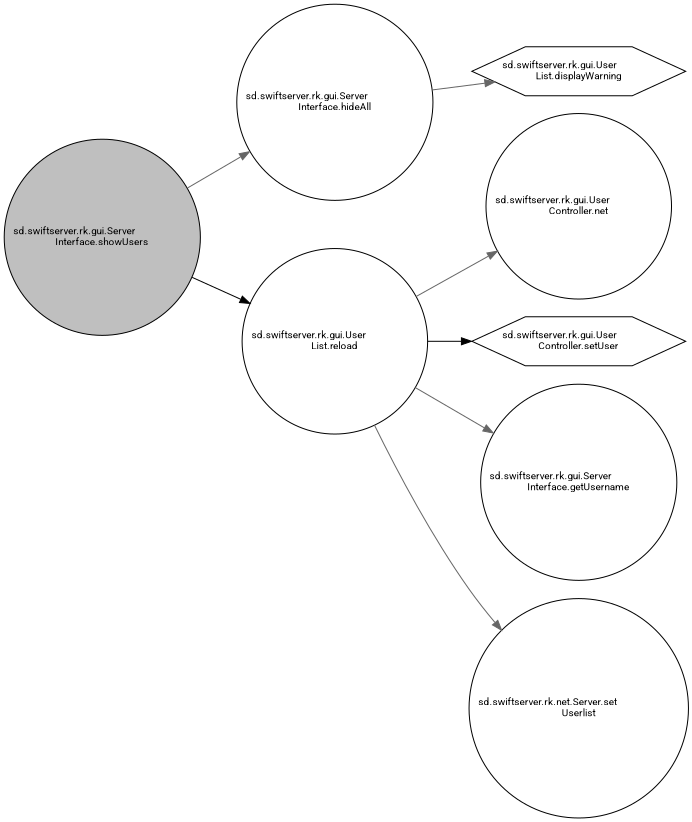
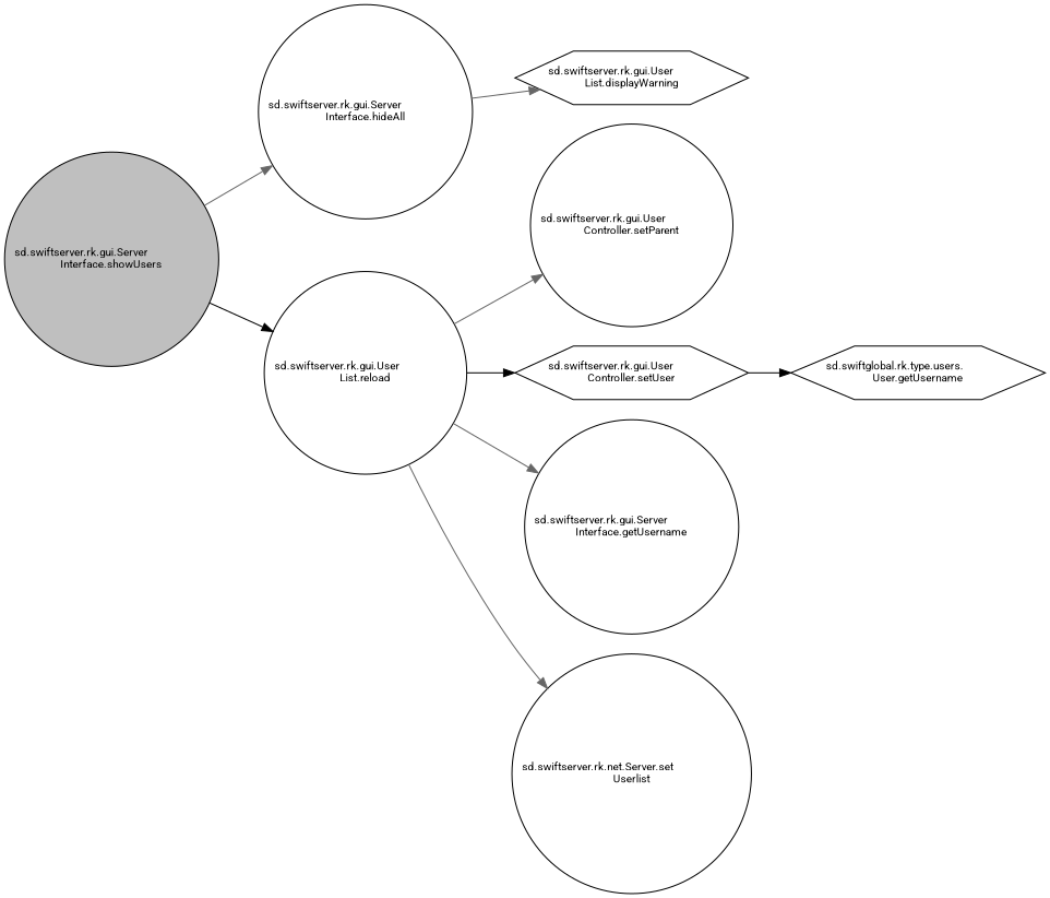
  digraph {
    fontname=Roboto
    rankdir=LR
    node [color=black fillcolor=white fontname=Roboto fontsize=10 shape=circle style=filled]
    edge [color=gray40 fontname=Roboto fontsize=10 labelfontname=Helvetica labelfontsize=10 style=solid]
    n1 [fillcolor=grey75 fontcolor=black height=0.2 label="sd.swiftserver.rk.gui.Server\lInterface.showUsers" width=0.4]
    n2 [height=0.2 label="sd.swiftserver.rk.gui.Server\lInterface.hideAll" width=0.4]
    n3 [height=0.2 label="sd.swiftserver.rk.gui.User\lList.reload" width=0.4]
    n4 [height=0.2 label="sd.swiftserver.rk.gui.User\lList.displayWarning" shape=hexagon width=0.4]
-   n5 [height=0.2 label="sd.swiftserver.rk.gui.User\lController.net" width=0.4]
+   n5 [height=0.2 label="sd.swiftserver.rk.gui.User\lController.setParent" width=0.4]
    n6 [height=0.2 label="sd.swiftserver.rk.gui.User\lController.setUser" shape=hexagon width=0.4]
    n7 [height=0.2 label="sd.swiftserver.rk.gui.Server\lInterface.getUsername" width=0.4]
    n8 [height=0.2 label="sd.swiftserver.rk.net.Server.set\lUserlist" width=0.4]
+   n9 [height=0.2 label="sd.swiftglobal.rk.type.users.\lUser.getUsername" shape=hexagon width=0.4]
    n1 -> n2
    n1 -> n3 [color=black]
    n2 -> n4
    n3 -> n5
    n3 -> n6 [color=black]
    n3 -> n7
    n3 -> n8
+   n6 -> n9 [color=black]
  }
